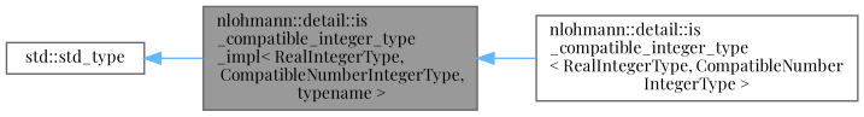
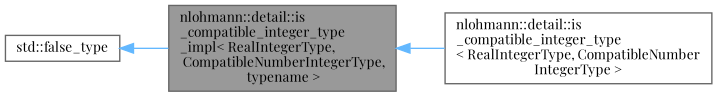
  digraph {
    rankdir=LR
    fontname="Playfair Display"
    node [color=gray40 fillcolor=white fontname="Playfair Display" fontsize=10 shape=box style=filled]
    edge [color=steelblue1 dir=back fontname="Playfair Display" fontsize=10 labelfontname=Helvetica labelfontsize=10 style=solid]
    n1 [fillcolor=grey60 fontcolor=black height=0.2 label="nlohmann::detail::is\l_compatible_integer_type\l_impl\< RealIntegerType,\l CompatibleNumberIntegerType,\l typename \>" width=0.4]
    n2 [height=0.2 label="nlohmann::detail::is\l_compatible_integer_type\l\< RealIntegerType, CompatibleNumber\lIntegerType \>" width=0.4]
-   n3 [height=0.2 label="std::std_type" width=0.4]
+   n3 [height=0.2 label="std::false_type" width=0.4]
    n1 -> n2
    n3 -> n1
  }
